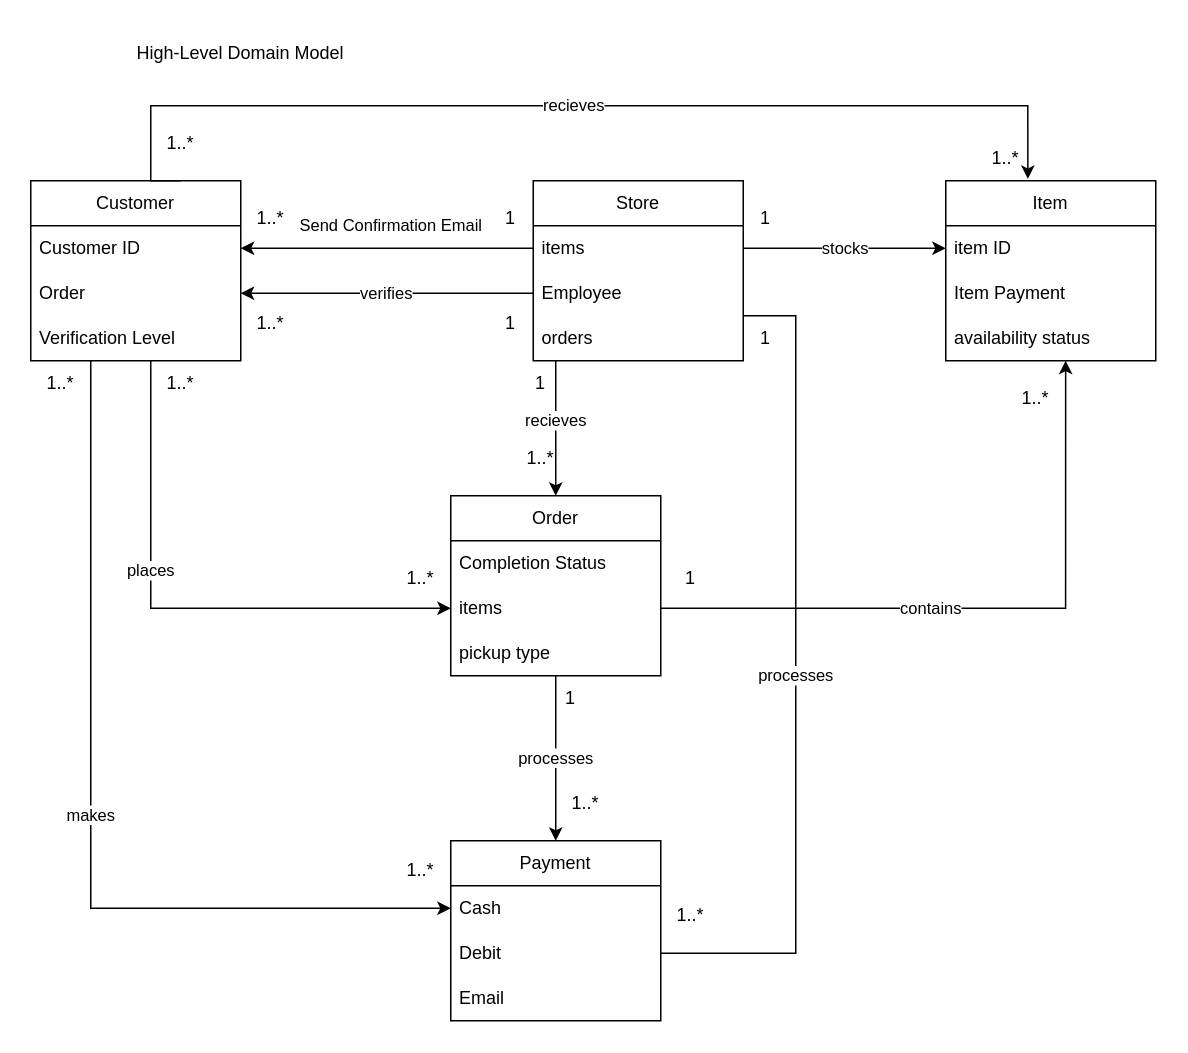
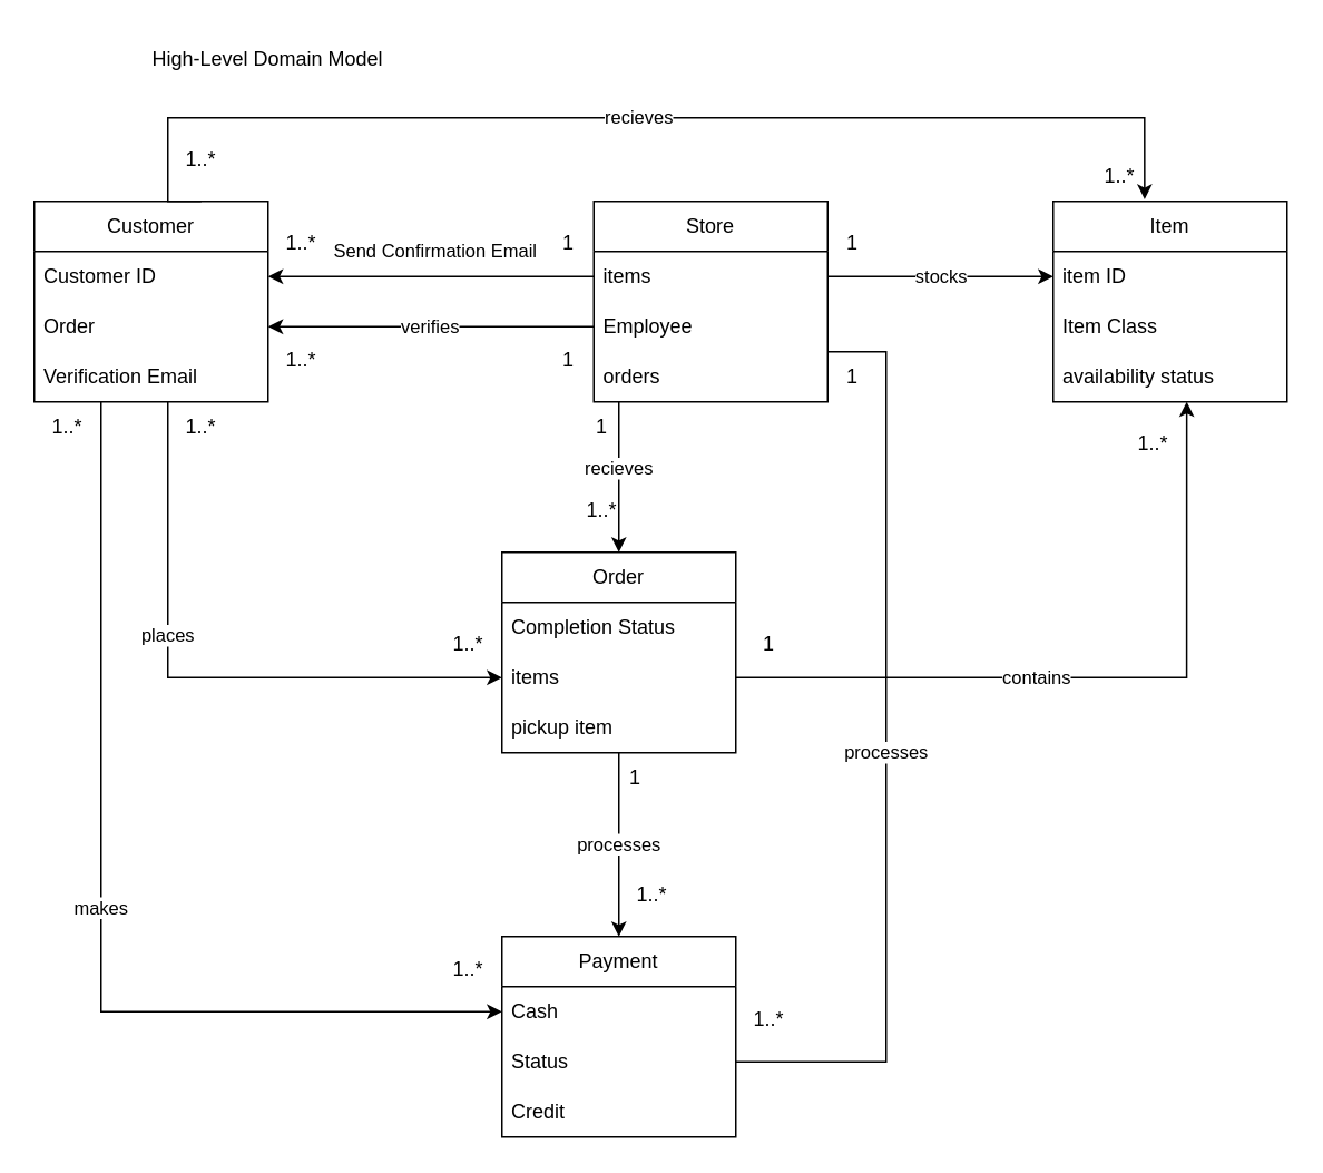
  <mxCell id="0" />
  <mxCell id="1" parent="0" />
  <mxCell id="2" value="Customer" style="swimlane;fontStyle=0;childLayout=stackLayout;horizontal=1;startSize=30;horizontalStack=0;resizeParent=1;resizeParentMax=0;resizeLast=0;collapsible=1;marginBottom=0;whiteSpace=wrap;html=1;" vertex="1" parent="1"><mxGeometry x="20" y="120" width="140" height="120" as="geometry" /></mxCell>
  <mxCell id="3" value="Customer ID" style="text;strokeColor=none;fillColor=none;align=left;verticalAlign=middle;spacingLeft=4;spacingRight=4;overflow=hidden;points=[[0,0.5],[1,0.5]];portConstraint=eastwest;rotatable=0;whiteSpace=wrap;html=1;" vertex="1" parent="2"><mxGeometry y="30" width="140" height="30" as="geometry" /></mxCell>
  <mxCell id="4" value="Order" style="text;strokeColor=none;fillColor=none;align=left;verticalAlign=middle;spacingLeft=4;spacingRight=4;overflow=hidden;points=[[0,0.5],[1,0.5]];portConstraint=eastwest;rotatable=0;whiteSpace=wrap;html=1;" vertex="1" parent="2"><mxGeometry y="60" width="140" height="30" as="geometry" /></mxCell>
- <mxCell id="5" value="Verification Level" style="text;strokeColor=none;fillColor=none;align=left;verticalAlign=middle;spacingLeft=4;spacingRight=4;overflow=hidden;points=[[0,0.5],[1,0.5]];portConstraint=eastwest;rotatable=0;whiteSpace=wrap;html=1;" vertex="1" parent="2"><mxGeometry y="90" width="140" height="30" as="geometry" /></mxCell>
+ <mxCell id="5" value="Verification Email" style="text;strokeColor=none;fillColor=none;align=left;verticalAlign=middle;spacingLeft=4;spacingRight=4;overflow=hidden;points=[[0,0.5],[1,0.5]];portConstraint=eastwest;rotatable=0;whiteSpace=wrap;html=1;" vertex="1" parent="2"><mxGeometry y="90" width="140" height="30" as="geometry" /></mxCell>
  <mxCell id="6" value="processes" style="edgeStyle=orthogonalEdgeStyle;rounded=0;orthogonalLoop=1;jettySize=auto;html=1;" edge="1" parent="1" source="7" target="15"><mxGeometry relative="1" as="geometry" /></mxCell>
  <mxCell id="7" value="Order" style="swimlane;fontStyle=0;childLayout=stackLayout;horizontal=1;startSize=30;horizontalStack=0;resizeParent=1;resizeParentMax=0;resizeLast=0;collapsible=1;marginBottom=0;whiteSpace=wrap;html=1;" vertex="1" parent="1"><mxGeometry x="300" y="330" width="140" height="120" as="geometry" /></mxCell>
  <mxCell id="8" value="Completion Status" style="text;strokeColor=none;fillColor=none;align=left;verticalAlign=middle;spacingLeft=4;spacingRight=4;overflow=hidden;points=[[0,0.5],[1,0.5]];portConstraint=eastwest;rotatable=0;whiteSpace=wrap;html=1;" vertex="1" parent="7"><mxGeometry y="30" width="140" height="30" as="geometry" /></mxCell>
  <mxCell id="9" value="items" style="text;strokeColor=none;fillColor=none;align=left;verticalAlign=middle;spacingLeft=4;spacingRight=4;overflow=hidden;points=[[0,0.5],[1,0.5]];portConstraint=eastwest;rotatable=0;whiteSpace=wrap;html=1;" vertex="1" parent="7"><mxGeometry y="60" width="140" height="30" as="geometry" /></mxCell>
- <mxCell id="10" value="pickup type" style="text;strokeColor=none;fillColor=none;align=left;verticalAlign=middle;spacingLeft=4;spacingRight=4;overflow=hidden;points=[[0,0.5],[1,0.5]];portConstraint=eastwest;rotatable=0;whiteSpace=wrap;html=1;" vertex="1" parent="7"><mxGeometry y="90" width="140" height="30" as="geometry" /></mxCell>
+ <mxCell id="10" value="pickup item" style="text;strokeColor=none;fillColor=none;align=left;verticalAlign=middle;spacingLeft=4;spacingRight=4;overflow=hidden;points=[[0,0.5],[1,0.5]];portConstraint=eastwest;rotatable=0;whiteSpace=wrap;html=1;" vertex="1" parent="7"><mxGeometry y="90" width="140" height="30" as="geometry" /></mxCell>
  <mxCell id="11" value="Store" style="swimlane;fontStyle=0;childLayout=stackLayout;horizontal=1;startSize=30;horizontalStack=0;resizeParent=1;resizeParentMax=0;resizeLast=0;collapsible=1;marginBottom=0;whiteSpace=wrap;html=1;" vertex="1" parent="1"><mxGeometry x="355" y="120" width="140" height="120" as="geometry" /></mxCell>
  <mxCell id="12" value="items" style="text;strokeColor=none;fillColor=none;align=left;verticalAlign=middle;spacingLeft=4;spacingRight=4;overflow=hidden;points=[[0,0.5],[1,0.5]];portConstraint=eastwest;rotatable=0;whiteSpace=wrap;html=1;" vertex="1" parent="11"><mxGeometry y="30" width="140" height="30" as="geometry" /></mxCell>
  <mxCell id="13" value="Employee" style="text;strokeColor=none;fillColor=none;align=left;verticalAlign=middle;spacingLeft=4;spacingRight=4;overflow=hidden;points=[[0,0.5],[1,0.5]];portConstraint=eastwest;rotatable=0;whiteSpace=wrap;html=1;" vertex="1" parent="11"><mxGeometry y="60" width="140" height="30" as="geometry" /></mxCell>
  <mxCell id="14" value="orders" style="text;strokeColor=none;fillColor=none;align=left;verticalAlign=middle;spacingLeft=4;spacingRight=4;overflow=hidden;points=[[0,0.5],[1,0.5]];portConstraint=eastwest;rotatable=0;whiteSpace=wrap;html=1;" vertex="1" parent="11"><mxGeometry y="90" width="140" height="30" as="geometry" /></mxCell>
  <mxCell id="15" value="Payment" style="swimlane;fontStyle=0;childLayout=stackLayout;horizontal=1;startSize=30;horizontalStack=0;resizeParent=1;resizeParentMax=0;resizeLast=0;collapsible=1;marginBottom=0;whiteSpace=wrap;html=1;" vertex="1" parent="1"><mxGeometry x="300" y="560" width="140" height="120" as="geometry" /></mxCell>
  <mxCell id="16" value="Cash" style="text;strokeColor=none;fillColor=none;align=left;verticalAlign=middle;spacingLeft=4;spacingRight=4;overflow=hidden;points=[[0,0.5],[1,0.5]];portConstraint=eastwest;rotatable=0;whiteSpace=wrap;html=1;" vertex="1" parent="15"><mxGeometry y="30" width="140" height="30" as="geometry" /></mxCell>
- <mxCell id="17" value="Debit" style="text;strokeColor=none;fillColor=none;align=left;verticalAlign=middle;spacingLeft=4;spacingRight=4;overflow=hidden;points=[[0,0.5],[1,0.5]];portConstraint=eastwest;rotatable=0;whiteSpace=wrap;html=1;" vertex="1" parent="15"><mxGeometry y="60" width="140" height="30" as="geometry" /></mxCell>
- <mxCell id="18" value="Email" style="text;strokeColor=none;fillColor=none;align=left;verticalAlign=middle;spacingLeft=4;spacingRight=4;overflow=hidden;points=[[0,0.5],[1,0.5]];portConstraint=eastwest;rotatable=0;whiteSpace=wrap;html=1;" vertex="1" parent="15"><mxGeometry y="90" width="140" height="30" as="geometry" /></mxCell>
+ <mxCell id="17" value="Status" style="text;strokeColor=none;fillColor=none;align=left;verticalAlign=middle;spacingLeft=4;spacingRight=4;overflow=hidden;points=[[0,0.5],[1,0.5]];portConstraint=eastwest;rotatable=0;whiteSpace=wrap;html=1;" vertex="1" parent="15"><mxGeometry y="60" width="140" height="30" as="geometry" /></mxCell>
+ <mxCell id="18" value="Credit" style="text;strokeColor=none;fillColor=none;align=left;verticalAlign=middle;spacingLeft=4;spacingRight=4;overflow=hidden;points=[[0,0.5],[1,0.5]];portConstraint=eastwest;rotatable=0;whiteSpace=wrap;html=1;" vertex="1" parent="15"><mxGeometry y="90" width="140" height="30" as="geometry" /></mxCell>
  <mxCell id="19" value="Item" style="swimlane;fontStyle=0;childLayout=stackLayout;horizontal=1;startSize=30;horizontalStack=0;resizeParent=1;resizeParentMax=0;resizeLast=0;collapsible=1;marginBottom=0;whiteSpace=wrap;html=1;" vertex="1" parent="1"><mxGeometry x="630" y="120" width="140" height="120" as="geometry" /></mxCell>
  <mxCell id="20" value="item ID" style="text;strokeColor=none;fillColor=none;align=left;verticalAlign=middle;spacingLeft=4;spacingRight=4;overflow=hidden;points=[[0,0.5],[1,0.5]];portConstraint=eastwest;rotatable=0;whiteSpace=wrap;html=1;" vertex="1" parent="19"><mxGeometry y="30" width="140" height="30" as="geometry" /></mxCell>
- <mxCell id="21" value="Item Payment" style="text;strokeColor=none;fillColor=none;align=left;verticalAlign=middle;spacingLeft=4;spacingRight=4;overflow=hidden;points=[[0,0.5],[1,0.5]];portConstraint=eastwest;rotatable=0;whiteSpace=wrap;html=1;" vertex="1" parent="19"><mxGeometry y="60" width="140" height="30" as="geometry" /></mxCell>
+ <mxCell id="21" value="Item Class" style="text;strokeColor=none;fillColor=none;align=left;verticalAlign=middle;spacingLeft=4;spacingRight=4;overflow=hidden;points=[[0,0.5],[1,0.5]];portConstraint=eastwest;rotatable=0;whiteSpace=wrap;html=1;" vertex="1" parent="19"><mxGeometry y="60" width="140" height="30" as="geometry" /></mxCell>
  <mxCell id="22" value="availability status" style="text;strokeColor=none;fillColor=none;align=left;verticalAlign=middle;spacingLeft=4;spacingRight=4;overflow=hidden;points=[[0,0.5],[1,0.5]];portConstraint=eastwest;rotatable=0;whiteSpace=wrap;html=1;" vertex="1" parent="19"><mxGeometry y="90" width="140" height="30" as="geometry" /></mxCell>
  <mxCell id="23" value="makes" style="edgeStyle=orthogonalEdgeStyle;rounded=0;orthogonalLoop=1;jettySize=auto;html=1;entryX=0;entryY=0.5;entryDx=0;entryDy=0;" edge="1" parent="1" target="16"><mxGeometry relative="1" as="geometry"><mxPoint x="60" y="240" as="sourcePoint" /><Array as="points"><mxPoint x="60" y="240" /><mxPoint x="60" y="605" /></Array></mxGeometry></mxCell>
  <mxCell id="24" value="processes" style="edgeStyle=orthogonalEdgeStyle;rounded=0;orthogonalLoop=1;jettySize=auto;html=1;entryX=1;entryY=0.5;entryDx=0;entryDy=0;endArrow=none;" edge="1" parent="1" source="13" target="17"><mxGeometry relative="1" as="geometry"><Array as="points"><mxPoint x="530" y="210" /><mxPoint x="530" y="635" /></Array></mxGeometry></mxCell>
  <mxCell id="25" value="recieves" style="edgeStyle=orthogonalEdgeStyle;rounded=0;orthogonalLoop=1;jettySize=auto;html=1;" edge="1" parent="1" source="14" target="7"><mxGeometry x="-0.111" relative="1" as="geometry"><Array as="points"><mxPoint x="370" y="270" /><mxPoint x="370" y="270" /></Array><mxPoint as="offset" /></mxGeometry></mxCell>
  <mxCell id="26" value="places" style="edgeStyle=orthogonalEdgeStyle;rounded=0;orthogonalLoop=1;jettySize=auto;html=1;entryX=0;entryY=0.5;entryDx=0;entryDy=0;" edge="1" parent="1" source="5" target="9"><mxGeometry x="-0.233" relative="1" as="geometry"><Array as="points"><mxPoint x="100" y="405" /></Array><mxPoint as="offset" /></mxGeometry></mxCell>
  <mxCell id="27" value="recieves" style="edgeStyle=orthogonalEdgeStyle;rounded=0;orthogonalLoop=1;jettySize=auto;html=1;entryX=0.391;entryY=-0.01;entryDx=0;entryDy=0;entryPerimeter=0;" edge="1" parent="1" target="19"><mxGeometry relative="1" as="geometry"><mxPoint x="650" y="80" as="targetPoint" /><mxPoint x="120" y="120" as="sourcePoint" /><Array as="points"><mxPoint x="100" y="120" /><mxPoint x="100" y="70" /><mxPoint x="685" y="70" /></Array></mxGeometry></mxCell>
  <mxCell id="28" value="stocks" style="edgeStyle=orthogonalEdgeStyle;rounded=0;orthogonalLoop=1;jettySize=auto;html=1;entryX=0;entryY=0.5;entryDx=0;entryDy=0;" edge="1" parent="1" source="12" target="20"><mxGeometry relative="1" as="geometry" /></mxCell>
  <mxCell id="29" value="Send Confirmation Email" style="edgeStyle=orthogonalEdgeStyle;rounded=0;orthogonalLoop=1;jettySize=auto;html=1;entryX=1;entryY=0.5;entryDx=0;entryDy=0;" edge="1" parent="1" source="12" target="3"><mxGeometry x="-0.026" y="-15" relative="1" as="geometry"><mxPoint as="offset" /></mxGeometry></mxCell>
  <mxCell id="30" value="1..*" style="text;html=1;strokeColor=none;fillColor=none;align=center;verticalAlign=middle;whiteSpace=wrap;rounded=0;" vertex="1" parent="1"><mxGeometry x="110" y="80" width="20" height="30" as="geometry" /></mxCell>
  <mxCell id="31" value="1..*" style="text;html=1;strokeColor=none;fillColor=none;align=center;verticalAlign=middle;whiteSpace=wrap;rounded=0;" vertex="1" parent="1"><mxGeometry x="660" y="90" width="20" height="30" as="geometry" /></mxCell>
  <mxCell id="32" value="1..*" style="text;html=1;strokeColor=none;fillColor=none;align=center;verticalAlign=middle;whiteSpace=wrap;rounded=0;" vertex="1" parent="1"><mxGeometry x="30" y="240" width="20" height="30" as="geometry" /></mxCell>
  <mxCell id="33" value="1..*" style="text;html=1;strokeColor=none;fillColor=none;align=center;verticalAlign=middle;whiteSpace=wrap;rounded=0;" vertex="1" parent="1"><mxGeometry x="270" y="565" width="20" height="30" as="geometry" /></mxCell>
  <mxCell id="34" value="1..*" style="text;html=1;strokeColor=none;fillColor=none;align=center;verticalAlign=middle;whiteSpace=wrap;rounded=0;" vertex="1" parent="1"><mxGeometry x="270" y="370" width="20" height="30" as="geometry" /></mxCell>
  <mxCell id="35" value="1..*" style="text;html=1;strokeColor=none;fillColor=none;align=center;verticalAlign=middle;whiteSpace=wrap;rounded=0;" vertex="1" parent="1"><mxGeometry x="110" y="240" width="20" height="30" as="geometry" /></mxCell>
  <mxCell id="36" value="1" style="text;html=1;strokeColor=none;fillColor=none;align=center;verticalAlign=middle;whiteSpace=wrap;rounded=0;" vertex="1" parent="1"><mxGeometry x="350" y="240" width="20" height="30" as="geometry" /></mxCell>
  <mxCell id="37" value="1..*" style="text;html=1;strokeColor=none;fillColor=none;align=center;verticalAlign=middle;whiteSpace=wrap;rounded=0;" vertex="1" parent="1"><mxGeometry x="350" y="290" width="20" height="30" as="geometry" /></mxCell>
  <mxCell id="38" value="1" style="text;html=1;strokeColor=none;fillColor=none;align=center;verticalAlign=middle;whiteSpace=wrap;rounded=0;" vertex="1" parent="1"><mxGeometry x="500" y="210" width="20" height="30" as="geometry" /></mxCell>
  <mxCell id="39" value="1..*" style="text;html=1;strokeColor=none;fillColor=none;align=center;verticalAlign=middle;whiteSpace=wrap;rounded=0;" vertex="1" parent="1"><mxGeometry x="680" y="250" width="20" height="30" as="geometry" /></mxCell>
  <mxCell id="40" value="1" style="text;html=1;strokeColor=none;fillColor=none;align=center;verticalAlign=middle;whiteSpace=wrap;rounded=0;" vertex="1" parent="1"><mxGeometry x="500" y="130" width="20" height="30" as="geometry" /></mxCell>
  <mxCell id="41" value="1..*" style="text;html=1;strokeColor=none;fillColor=none;align=center;verticalAlign=middle;whiteSpace=wrap;rounded=0;" vertex="1" parent="1"><mxGeometry x="450" y="595" width="20" height="30" as="geometry" /></mxCell>
  <mxCell id="42" value="1" style="text;html=1;strokeColor=none;fillColor=none;align=center;verticalAlign=middle;whiteSpace=wrap;rounded=0;" vertex="1" parent="1"><mxGeometry x="370" y="450" width="20" height="30" as="geometry" /></mxCell>
  <mxCell id="43" value="1..*" style="text;html=1;strokeColor=none;fillColor=none;align=center;verticalAlign=middle;whiteSpace=wrap;rounded=0;" vertex="1" parent="1"><mxGeometry x="380" y="520" width="20" height="30" as="geometry" /></mxCell>
  <mxCell id="44" value="1" style="text;html=1;strokeColor=none;fillColor=none;align=center;verticalAlign=middle;whiteSpace=wrap;rounded=0;" vertex="1" parent="1"><mxGeometry x="330" y="130" width="20" height="30" as="geometry" /></mxCell>
  <mxCell id="45" value="1..*" style="text;html=1;strokeColor=none;fillColor=none;align=center;verticalAlign=middle;whiteSpace=wrap;rounded=0;" vertex="1" parent="1"><mxGeometry x="170" y="130" width="20" height="30" as="geometry" /></mxCell>
  <mxCell id="46" value="verifies" style="edgeStyle=orthogonalEdgeStyle;rounded=0;orthogonalLoop=1;jettySize=auto;html=1;entryX=1;entryY=0.5;entryDx=0;entryDy=0;" edge="1" parent="1" source="13" target="4"><mxGeometry relative="1" as="geometry" /></mxCell>
  <mxCell id="47" value="1" style="text;html=1;strokeColor=none;fillColor=none;align=center;verticalAlign=middle;whiteSpace=wrap;rounded=0;" vertex="1" parent="1"><mxGeometry x="330" y="200" width="20" height="30" as="geometry" /></mxCell>
  <mxCell id="48" value="1..*" style="text;html=1;strokeColor=none;fillColor=none;align=center;verticalAlign=middle;whiteSpace=wrap;rounded=0;" vertex="1" parent="1"><mxGeometry x="170" y="200" width="20" height="30" as="geometry" /></mxCell>
  <mxCell id="49" value="contains" style="edgeStyle=orthogonalEdgeStyle;rounded=0;orthogonalLoop=1;jettySize=auto;html=1;entryX=0.571;entryY=1;entryDx=0;entryDy=0;entryPerimeter=0;" edge="1" parent="1" source="9" target="22"><mxGeometry x="-0.172" relative="1" as="geometry"><Array as="points"><mxPoint x="710" y="405" /></Array><mxPoint as="offset" /></mxGeometry></mxCell>
  <mxCell id="50" value="1" style="text;html=1;strokeColor=none;fillColor=none;align=center;verticalAlign=middle;whiteSpace=wrap;rounded=0;" vertex="1" parent="1"><mxGeometry x="450" y="370" width="20" height="30" as="geometry" /></mxCell>
  <mxCell id="51" value="High-Level Domain Model" style="text;html=1;strokeColor=none;fillColor=none;align=center;verticalAlign=middle;whiteSpace=wrap;rounded=0;" vertex="1" parent="1"><mxGeometry x="60" y="20" width="200" height="30" as="geometry" /></mxCell>
